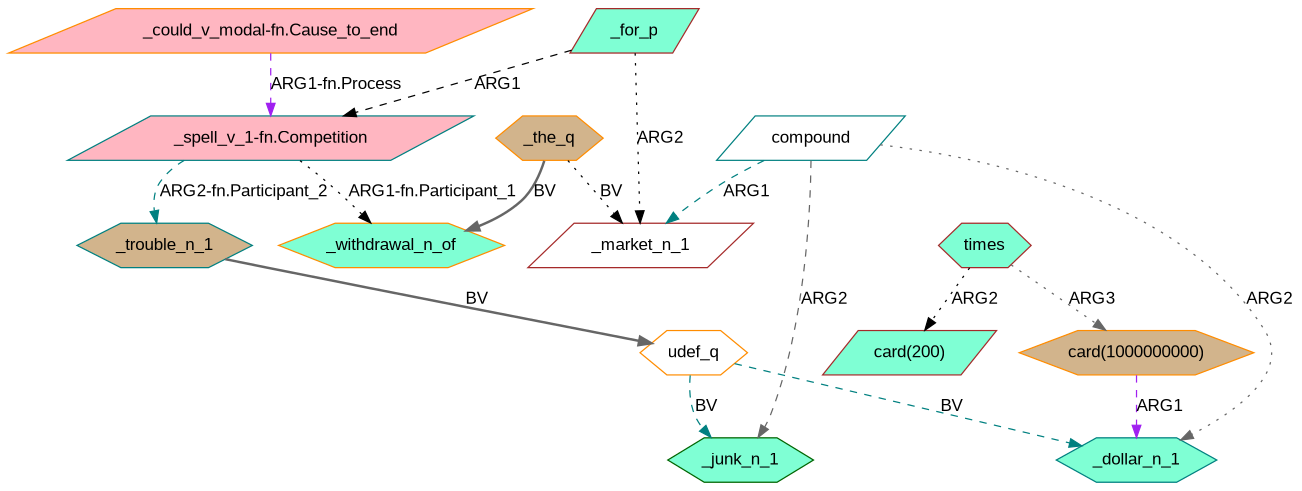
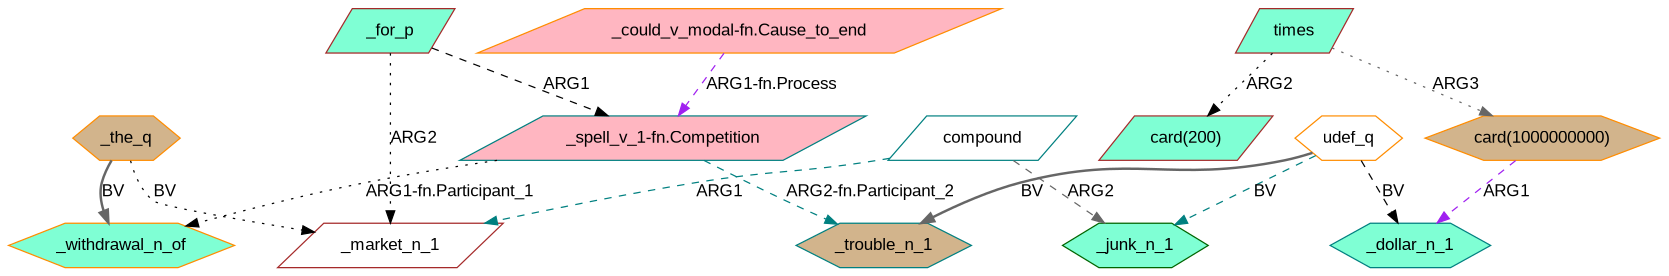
  digraph {
    fontname="Liberation Sans"
    node [color=darkorange fillcolor=aquamarine fontname="Liberation Sans" shape=hexagon style=filled]
    edge [color=gray40 fontname="Liberation Sans" style=dashed]
    _the_q [fillcolor=tan]
    _withdrawal_n_of
    _market_n_1 [color=brown fillcolor=white shape=parallelogram]
    "card(1000000000)" [fillcolor=tan]
    _dollar_n_1 [color=teal]
    udef_q [fillcolor=white]
    _junk_n_1 [color=darkgreen]
    _trouble_n_1 [color=teal fillcolor=tan]
-   times [color=brown]
+   times [color=brown shape=parallelogram]
    "card(200)" [color=brown shape=parallelogram]
    "_could_v_modal-fn.Cause_to_end" [fillcolor=lightpink shape=parallelogram]
    "_spell_v_1-fn.Competition" [color=teal fillcolor=lightpink shape=parallelogram]
    compound [color=teal fillcolor=white shape=parallelogram]
    _for_p [color=brown shape=parallelogram]
    _the_q -> _withdrawal_n_of [label=BV style=bold]
    _the_q -> _market_n_1 [color=black label=BV style=dotted]
    "card(1000000000)" -> _dollar_n_1 [color=purple label=ARG1]
-   udef_q -> _dollar_n_1 [color=teal label=BV]
+   udef_q -> _dollar_n_1 [color=black label=BV]
    udef_q -> _junk_n_1 [color=teal label=BV]
-   _trouble_n_1 -> udef_q [label=BV style=bold]
+   udef_q -> _trouble_n_1 [label=BV style=bold]
    times -> "card(1000000000)" [label=ARG3 style=dotted]
    times -> "card(200)" [color=black label=ARG2 style=dotted]
    "_could_v_modal-fn.Cause_to_end" -> "_spell_v_1-fn.Competition" [color=purple label="ARG1-fn.Process"]
    "_spell_v_1-fn.Competition" -> _withdrawal_n_of [color=black label="ARG1-fn.Participant_1" style=dotted]
    "_spell_v_1-fn.Competition" -> _trouble_n_1 [color=teal label="ARG2-fn.Participant_2"]
    compound -> _market_n_1 [color=teal label=ARG1]
-   compound -> _dollar_n_1 [label=ARG2 style=dotted]
    compound -> _junk_n_1 [label=ARG2]
    _for_p -> _market_n_1 [color=black label=ARG2 style=dotted]
    _for_p -> "_spell_v_1-fn.Competition" [color=black label=ARG1]
  }
